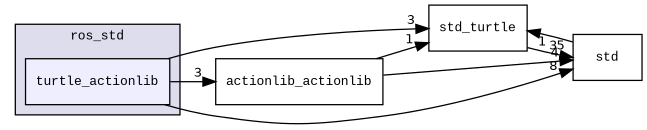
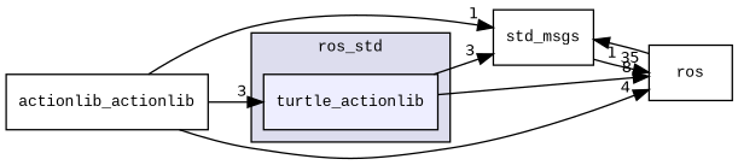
  digraph {
    compound=true
    fontname="Liberation Mono"
    rankdir=LR
    node [fontname="Liberation Mono" fontsize=10 shape=box]
    edge [fontname="Liberation Mono" headlabel=3 labeldistance=1.5 labelfontname=Helvetica labelfontsize=10]
    n1 [fillcolor="#eeeeff" label=turtle_actionlib pencolor=black style=filled]
-   n2 [label=std_turtle]
+   n2 [label=std_msgs]
    n3 [label=actionlib_actionlib]
-   n4 [label=std]
+   n4 [label=ros]
    subgraph cluster_1 {
      bgcolor="#ddddee"
      fontsize=10
      label=ros_std
      pencolor=black
      n1
    }
    n1 -> n2
-   n1 -> n3
+   n3 -> n1
    n1 -> n4 [headlabel=8]
    n2 -> n4 [headlabel=35]
    n3 -> n2 [headlabel=1]
    n3 -> n4 [headlabel=4]
    n4 -> n2 [headlabel=1]
  }
